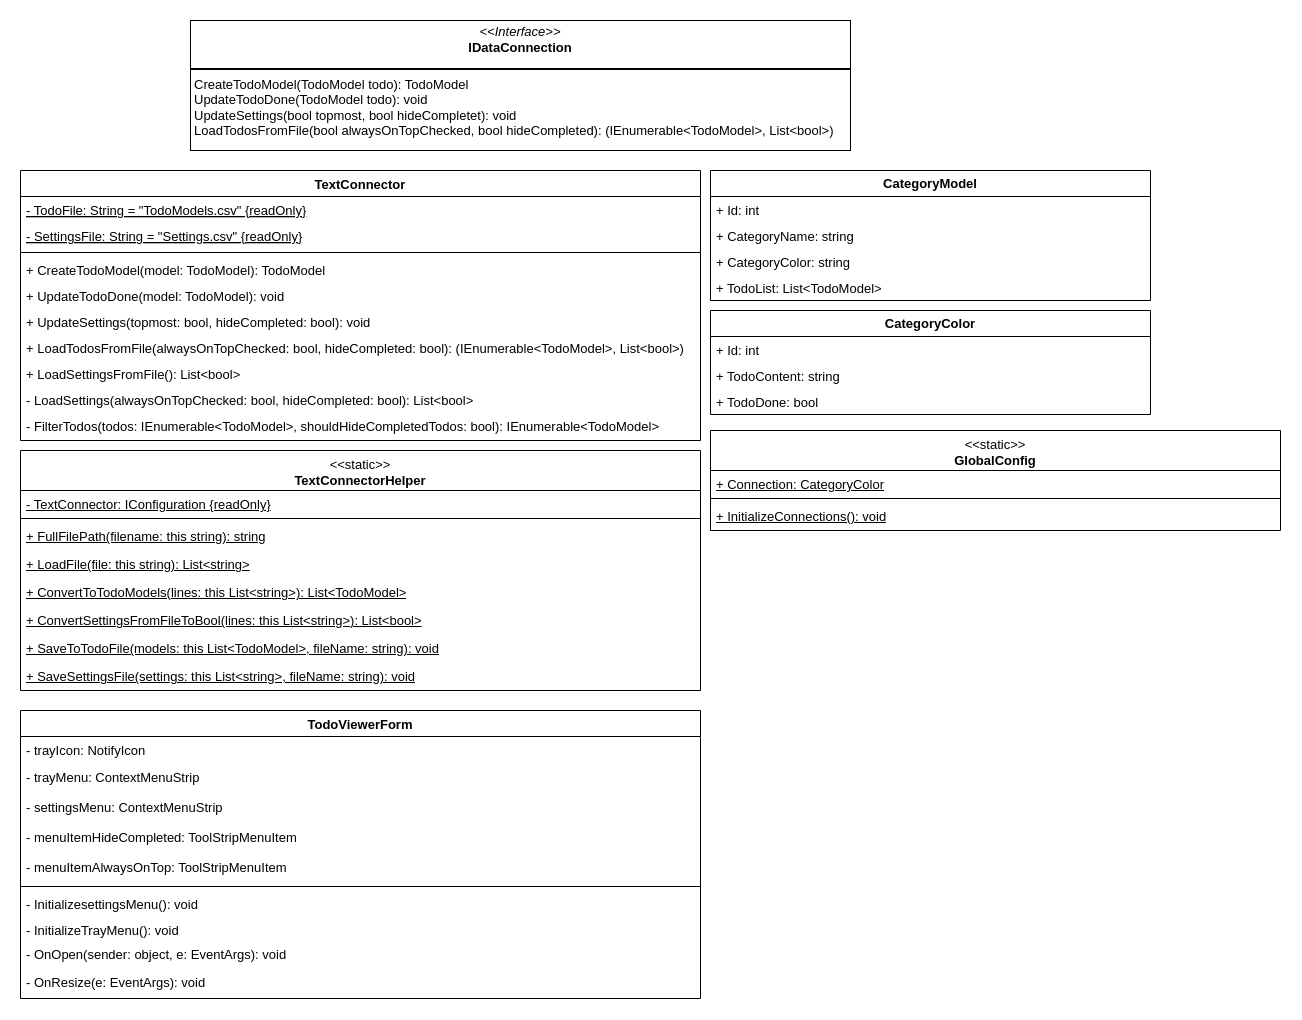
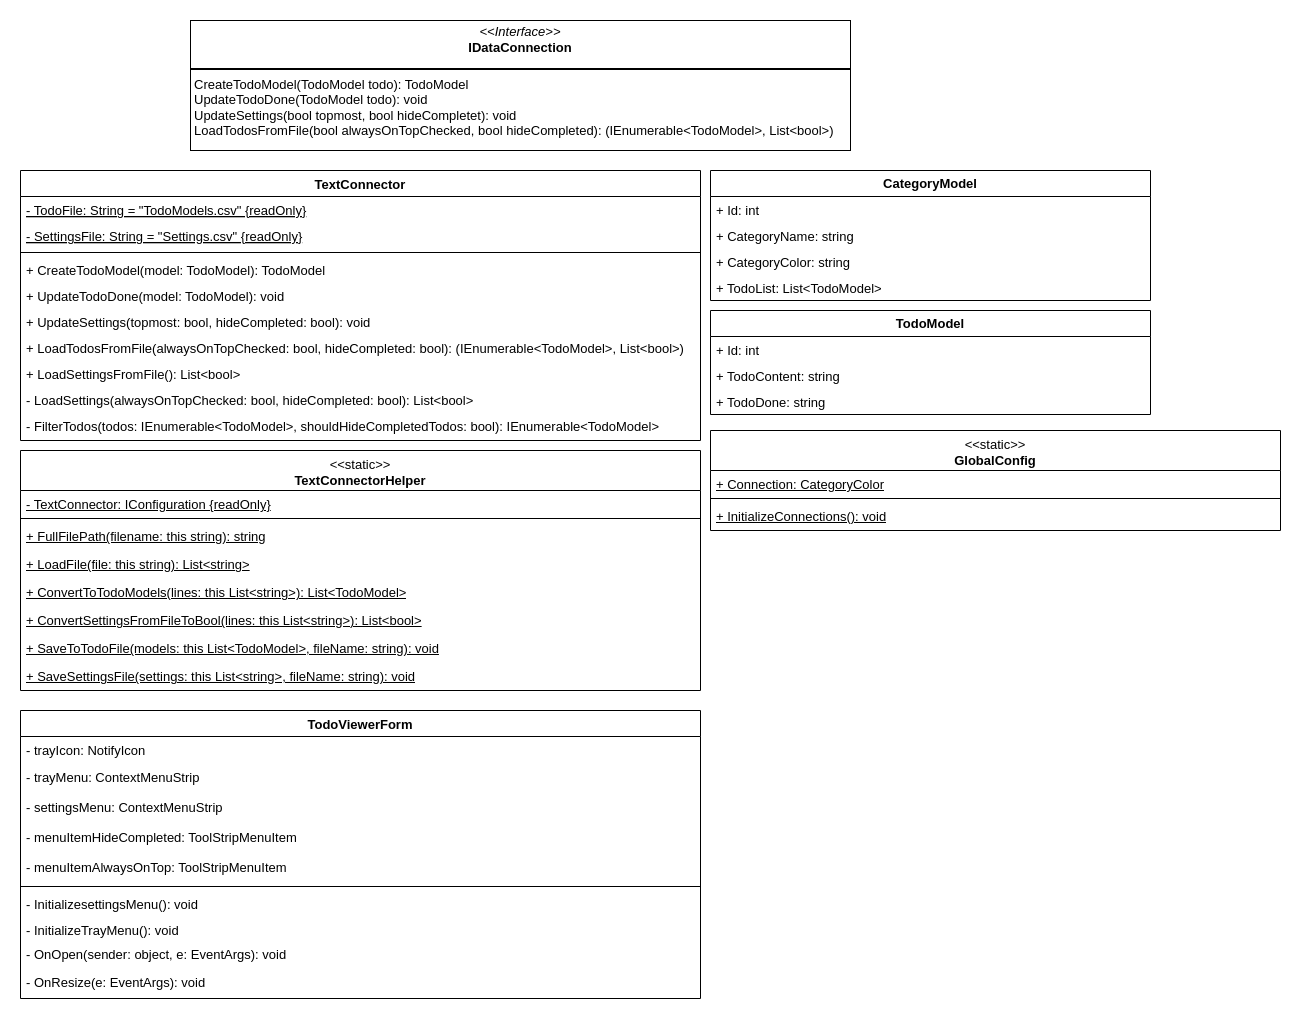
  <mxCell id="0" />
  <mxCell id="1" parent="0" />
  <mxCell id="2" value="TextConnector" style="swimlane;fontStyle=1;align=center;verticalAlign=top;childLayout=stackLayout;horizontal=1;startSize=26;horizontalStack=0;resizeParent=1;resizeLast=0;collapsible=1;marginBottom=0;rounded=0;shadow=0;strokeWidth=1;fontSize=13;labelBackgroundColor=none;labelBorderColor=none;" parent="1" vertex="1"><mxGeometry x="20" y="170" width="680" height="270" as="geometry"><mxRectangle x="550" y="140" width="160" height="26" as="alternateBounds" /></mxGeometry></mxCell>
  <mxCell id="3" value="- TodoFile: String = &quot;TodoModels.csv&quot; {readOnly}" style="text;align=left;verticalAlign=top;spacingLeft=4;spacingRight=4;overflow=hidden;rotatable=0;points=[[0,0.5],[1,0.5]];portConstraint=eastwest;fontStyle=4;fontSize=13;" parent="2" vertex="1"><mxGeometry y="26" width="680" height="26" as="geometry" /></mxCell>
  <mxCell id="4" value="- SettingsFile: String = &quot;Settings.csv&quot; {readOnly}" style="text;align=left;verticalAlign=top;spacingLeft=4;spacingRight=4;overflow=hidden;rotatable=0;points=[[0,0.5],[1,0.5]];portConstraint=eastwest;rounded=0;shadow=0;html=0;fontStyle=4;fontSize=13;labelBackgroundColor=none;" parent="2" vertex="1"><mxGeometry y="52" width="680" height="26" as="geometry" /></mxCell>
  <mxCell id="5" value="" style="line;html=1;strokeWidth=1;align=left;verticalAlign=middle;spacingTop=-1;spacingLeft=3;spacingRight=3;rotatable=0;labelPosition=right;points=[];portConstraint=eastwest;fontSize=13;" parent="2" vertex="1"><mxGeometry y="78" width="680" height="8" as="geometry" /></mxCell>
  <mxCell id="6" value="+ CreateTodoModel(model: TodoModel): TodoModel" style="text;align=left;verticalAlign=top;spacingLeft=4;spacingRight=4;overflow=hidden;rotatable=0;points=[[0,0.5],[1,0.5]];portConstraint=eastwest;fontSize=13;" parent="2" vertex="1"><mxGeometry y="86" width="680" height="26" as="geometry" /></mxCell>
  <mxCell id="7" value="+ UpdateTodoDone(model: TodoModel): void" style="text;align=left;verticalAlign=top;spacingLeft=4;spacingRight=4;overflow=hidden;rotatable=0;points=[[0,0.5],[1,0.5]];portConstraint=eastwest;fontSize=13;" vertex="1" parent="2"><mxGeometry y="112" width="680" height="26" as="geometry" /></mxCell>
  <mxCell id="8" value="+ UpdateSettings(topmost: bool, hideCompleted: bool): void" style="text;align=left;verticalAlign=top;spacingLeft=4;spacingRight=4;overflow=hidden;rotatable=0;points=[[0,0.5],[1,0.5]];portConstraint=eastwest;fontSize=13;" vertex="1" parent="2"><mxGeometry y="138" width="680" height="26" as="geometry" /></mxCell>
  <mxCell id="9" value="+ LoadTodosFromFile(alwaysOnTopChecked: bool, hideCompleted: bool): (IEnumerable&lt;TodoModel&gt;, List&lt;bool&gt;)" style="text;align=left;verticalAlign=top;spacingLeft=4;spacingRight=4;overflow=hidden;rotatable=0;points=[[0,0.5],[1,0.5]];portConstraint=eastwest;fontSize=13;" vertex="1" parent="2"><mxGeometry y="164" width="680" height="26" as="geometry" /></mxCell>
  <mxCell id="10" value="+ LoadSettingsFromFile(): List&lt;bool&gt;" style="text;align=left;verticalAlign=top;spacingLeft=4;spacingRight=4;overflow=hidden;rotatable=0;points=[[0,0.5],[1,0.5]];portConstraint=eastwest;fontSize=13;" vertex="1" parent="2"><mxGeometry y="190" width="680" height="26" as="geometry" /></mxCell>
  <mxCell id="11" value="- LoadSettings(alwaysOnTopChecked: bool, hideCompleted: bool): List&lt;bool&gt;" style="text;align=left;verticalAlign=top;spacingLeft=4;spacingRight=4;overflow=hidden;rotatable=0;points=[[0,0.5],[1,0.5]];portConstraint=eastwest;fontSize=13;" vertex="1" parent="2"><mxGeometry y="216" width="680" height="26" as="geometry" /></mxCell>
  <mxCell id="12" value="- FilterTodos(todos: IEnumerable&lt;TodoModel&gt;, shouldHideCompletedTodos: bool): IEnumerable&lt;TodoModel&gt;" style="text;align=left;verticalAlign=top;spacingLeft=4;spacingRight=4;overflow=hidden;rotatable=0;points=[[0,0.5],[1,0.5]];portConstraint=eastwest;fontSize=13;" vertex="1" parent="2"><mxGeometry y="242" width="680" height="26" as="geometry" /></mxCell>
  <mxCell id="13" value="&lt;p style=&quot;margin: 4px 0px 0px; font-size: 13px;&quot;&gt;&lt;/p&gt;&lt;div style=&quot;text-align: center; font-size: 13px;&quot;&gt;&lt;i style=&quot;background-color: initial; font-size: 13px;&quot;&gt;&amp;lt;&amp;lt;Interface&amp;gt;&amp;gt;&lt;/i&gt;&lt;/div&gt;&lt;b style=&quot;font-size: 13px;&quot;&gt;&lt;div style=&quot;text-align: center; font-size: 13px;&quot;&gt;&lt;b style=&quot;background-color: initial; font-size: 13px;&quot;&gt;IDataConnection&lt;/b&gt;&lt;/div&gt;&lt;/b&gt;&lt;p style=&quot;font-size: 13px;&quot;&gt;&lt;/p&gt;&lt;hr style=&quot;border-style: solid; font-size: 13px;&quot;&gt;&lt;p style=&quot;margin: 0px 0px 0px 4px; font-size: 13px;&quot;&gt;CreateTodoModel(TodoModel todo): TodoModel&lt;br style=&quot;font-size: 13px;&quot;&gt;UpdateTodoDone(TodoModel todo): void&lt;/p&gt;&lt;p style=&quot;margin: 0px 0px 0px 4px; font-size: 13px;&quot;&gt;UpdateSettings(bool topmost, bool hideCompletet): void&lt;/p&gt;&lt;p style=&quot;margin: 0px 0px 0px 4px; font-size: 13px;&quot;&gt;LoadTodosFromFile(bool alwaysOnTopChecked, bool hideCompleted): (IEnumerable&amp;lt;TodoModel&amp;gt;, List&amp;lt;bool&amp;gt;)&lt;/p&gt;" style="verticalAlign=top;align=left;overflow=fill;html=1;whiteSpace=wrap;horizontal=1;fontSize=13;" vertex="1" parent="1"><mxGeometry x="190" y="20" width="660" height="130" as="geometry" /></mxCell>
  <mxCell id="14" value="&lt;div style=&quot;font-size: 13px;&quot;&gt;&lt;span style=&quot;font-weight: normal; font-size: 13px;&quot;&gt;&amp;lt;&amp;lt;static&amp;gt;&amp;gt;&lt;/span&gt;&lt;/div&gt;TextConnectorHelper" style="swimlane;fontStyle=1;align=center;verticalAlign=top;childLayout=stackLayout;horizontal=1;startSize=40;horizontalStack=0;resizeParent=1;resizeParentMax=0;resizeLast=0;collapsible=1;marginBottom=0;whiteSpace=wrap;html=1;fontSize=13;" vertex="1" parent="1"><mxGeometry x="20" y="450" width="680" height="240" as="geometry" /></mxCell>
  <mxCell id="15" value="- TextConnector: IConfiguration {readOnly}" style="text;strokeColor=none;fillColor=none;align=left;verticalAlign=top;spacingLeft=4;spacingRight=4;overflow=hidden;rotatable=0;points=[[0,0.5],[1,0.5]];portConstraint=eastwest;whiteSpace=wrap;html=1;fontSize=13;fontStyle=4" vertex="1" parent="14"><mxGeometry y="40" width="680" height="24" as="geometry" /></mxCell>
  <mxCell id="16" value="" style="line;strokeWidth=1;fillColor=none;align=left;verticalAlign=middle;spacingTop=-1;spacingLeft=3;spacingRight=3;rotatable=0;labelPosition=right;points=[];portConstraint=eastwest;strokeColor=inherit;fontSize=13;" vertex="1" parent="14"><mxGeometry y="64" width="680" height="8" as="geometry" /></mxCell>
  <mxCell id="17" value="+ FullFilePath(filename: this string): string" style="text;strokeColor=none;fillColor=none;align=left;verticalAlign=top;spacingLeft=4;spacingRight=4;overflow=hidden;rotatable=0;points=[[0,0.5],[1,0.5]];portConstraint=eastwest;whiteSpace=wrap;html=1;fontSize=13;fontStyle=4" vertex="1" parent="14"><mxGeometry y="72" width="680" height="28" as="geometry" /></mxCell>
  <mxCell id="18" value="+ LoadFile(file: this string): List&amp;lt;string&amp;gt;" style="text;strokeColor=none;fillColor=none;align=left;verticalAlign=top;spacingLeft=4;spacingRight=4;overflow=hidden;rotatable=0;points=[[0,0.5],[1,0.5]];portConstraint=eastwest;whiteSpace=wrap;html=1;fontSize=13;fontStyle=4" vertex="1" parent="14"><mxGeometry y="100" width="680" height="28" as="geometry" /></mxCell>
  <mxCell id="19" value="+ ConvertToTodoModels(lines: this List&amp;lt;string&amp;gt;): List&amp;lt;TodoModel&amp;gt;" style="text;strokeColor=none;fillColor=none;align=left;verticalAlign=top;spacingLeft=4;spacingRight=4;overflow=hidden;rotatable=0;points=[[0,0.5],[1,0.5]];portConstraint=eastwest;whiteSpace=wrap;html=1;fontSize=13;fontStyle=4" vertex="1" parent="14"><mxGeometry y="128" width="680" height="28" as="geometry" /></mxCell>
  <mxCell id="20" value="+ ConvertSettingsFromFileToBool(lines: this List&amp;lt;string&amp;gt;): List&amp;lt;bool&amp;gt;" style="text;strokeColor=none;fillColor=none;align=left;verticalAlign=top;spacingLeft=4;spacingRight=4;overflow=hidden;rotatable=0;points=[[0,0.5],[1,0.5]];portConstraint=eastwest;whiteSpace=wrap;html=1;fontSize=13;fontStyle=4" vertex="1" parent="14"><mxGeometry y="156" width="680" height="28" as="geometry" /></mxCell>
  <mxCell id="21" value="+ SaveToTodoFile(models: this List&amp;lt;TodoModel&amp;gt;, fileName: string): void" style="text;strokeColor=none;fillColor=none;align=left;verticalAlign=top;spacingLeft=4;spacingRight=4;overflow=hidden;rotatable=0;points=[[0,0.5],[1,0.5]];portConstraint=eastwest;whiteSpace=wrap;html=1;fontSize=13;fontStyle=4" vertex="1" parent="14"><mxGeometry y="184" width="680" height="28" as="geometry" /></mxCell>
  <mxCell id="22" value="+ SaveSettingsFile(settings: this List&amp;lt;string&amp;gt;, fileName: string): void" style="text;strokeColor=none;fillColor=none;align=left;verticalAlign=top;spacingLeft=4;spacingRight=4;overflow=hidden;rotatable=0;points=[[0,0.5],[1,0.5]];portConstraint=eastwest;whiteSpace=wrap;html=1;fontSize=13;fontStyle=4" vertex="1" parent="14"><mxGeometry y="212" width="680" height="28" as="geometry" /></mxCell>
  <mxCell id="23" value="&lt;b style=&quot;font-size: 13px;&quot;&gt;CategoryModel&lt;/b&gt;" style="swimlane;fontStyle=0;childLayout=stackLayout;horizontal=1;startSize=26;fillColor=none;horizontalStack=0;resizeParent=1;resizeParentMax=0;resizeLast=0;collapsible=1;marginBottom=0;whiteSpace=wrap;html=1;fontSize=13;" vertex="1" parent="1"><mxGeometry x="710" y="170" width="440" height="130" as="geometry" /></mxCell>
  <mxCell id="24" value="+ Id: int" style="text;strokeColor=none;fillColor=none;align=left;verticalAlign=top;spacingLeft=4;spacingRight=4;overflow=hidden;rotatable=0;points=[[0,0.5],[1,0.5]];portConstraint=eastwest;whiteSpace=wrap;html=1;fontSize=13;" vertex="1" parent="23"><mxGeometry y="26" width="440" height="26" as="geometry" /></mxCell>
  <mxCell id="25" value="+ CategoryName: string" style="text;strokeColor=none;fillColor=none;align=left;verticalAlign=top;spacingLeft=4;spacingRight=4;overflow=hidden;rotatable=0;points=[[0,0.5],[1,0.5]];portConstraint=eastwest;whiteSpace=wrap;html=1;fontSize=13;" vertex="1" parent="23"><mxGeometry y="52" width="440" height="26" as="geometry" /></mxCell>
  <mxCell id="26" value="+ CategoryColor: string" style="text;strokeColor=none;fillColor=none;align=left;verticalAlign=top;spacingLeft=4;spacingRight=4;overflow=hidden;rotatable=0;points=[[0,0.5],[1,0.5]];portConstraint=eastwest;whiteSpace=wrap;html=1;fontSize=13;" vertex="1" parent="23"><mxGeometry y="78" width="440" height="26" as="geometry" /></mxCell>
  <mxCell id="27" value="+ TodoList: List&amp;lt;TodoModel&amp;gt;" style="text;strokeColor=none;fillColor=none;align=left;verticalAlign=top;spacingLeft=4;spacingRight=4;overflow=hidden;rotatable=0;points=[[0,0.5],[1,0.5]];portConstraint=eastwest;whiteSpace=wrap;html=1;fontSize=13;" vertex="1" parent="23"><mxGeometry y="104" width="440" height="26" as="geometry" /></mxCell>
- <mxCell id="28" value="&lt;div style=&quot;font-size: 13px;&quot;&gt;&lt;b style=&quot;background-color: initial; font-size: 13px;&quot;&gt;CategoryColor&lt;/b&gt;&lt;br style=&quot;font-size: 13px;&quot;&gt;&lt;/div&gt;" style="swimlane;fontStyle=0;childLayout=stackLayout;horizontal=1;startSize=26;fillColor=none;horizontalStack=0;resizeParent=1;resizeParentMax=0;resizeLast=0;collapsible=1;marginBottom=0;whiteSpace=wrap;html=1;fontSize=13;" vertex="1" parent="1"><mxGeometry x="710" y="310" width="440" height="104" as="geometry" /></mxCell>
+ <mxCell id="28" value="&lt;div style=&quot;font-size: 13px;&quot;&gt;&lt;b style=&quot;background-color: initial; font-size: 13px;&quot;&gt;TodoModel&lt;/b&gt;&lt;br style=&quot;font-size: 13px;&quot;&gt;&lt;/div&gt;" style="swimlane;fontStyle=0;childLayout=stackLayout;horizontal=1;startSize=26;fillColor=none;horizontalStack=0;resizeParent=1;resizeParentMax=0;resizeLast=0;collapsible=1;marginBottom=0;whiteSpace=wrap;html=1;fontSize=13;" vertex="1" parent="1"><mxGeometry x="710" y="310" width="440" height="104" as="geometry" /></mxCell>
  <mxCell id="29" value="+ Id: int" style="text;strokeColor=none;fillColor=none;align=left;verticalAlign=top;spacingLeft=4;spacingRight=4;overflow=hidden;rotatable=0;points=[[0,0.5],[1,0.5]];portConstraint=eastwest;whiteSpace=wrap;html=1;fontSize=13;" vertex="1" parent="28"><mxGeometry y="26" width="440" height="26" as="geometry" /></mxCell>
  <mxCell id="30" value="+ TodoContent: string" style="text;strokeColor=none;fillColor=none;align=left;verticalAlign=top;spacingLeft=4;spacingRight=4;overflow=hidden;rotatable=0;points=[[0,0.5],[1,0.5]];portConstraint=eastwest;whiteSpace=wrap;html=1;fontSize=13;" vertex="1" parent="28"><mxGeometry y="52" width="440" height="26" as="geometry" /></mxCell>
- <mxCell id="31" value="+ TodoDone: bool" style="text;strokeColor=none;fillColor=none;align=left;verticalAlign=top;spacingLeft=4;spacingRight=4;overflow=hidden;rotatable=0;points=[[0,0.5],[1,0.5]];portConstraint=eastwest;whiteSpace=wrap;html=1;fontSize=13;" vertex="1" parent="28"><mxGeometry y="78" width="440" height="26" as="geometry" /></mxCell>
+ <mxCell id="31" value="+ TodoDone: string" style="text;strokeColor=none;fillColor=none;align=left;verticalAlign=top;spacingLeft=4;spacingRight=4;overflow=hidden;rotatable=0;points=[[0,0.5],[1,0.5]];portConstraint=eastwest;whiteSpace=wrap;html=1;fontSize=13;" vertex="1" parent="28"><mxGeometry y="78" width="440" height="26" as="geometry" /></mxCell>
  <mxCell id="32" value="&lt;div style=&quot;font-size: 13px;&quot;&gt;&lt;span style=&quot;font-weight: normal; font-size: 13px;&quot;&gt;&amp;lt;&amp;lt;static&amp;gt;&amp;gt;&lt;/span&gt;&lt;/div&gt;&lt;div style=&quot;font-size: 13px;&quot;&gt;&lt;span style=&quot;font-size: 13px;&quot;&gt;GlobalConfig&lt;/span&gt;&lt;/div&gt;" style="swimlane;fontStyle=1;align=center;verticalAlign=top;childLayout=stackLayout;horizontal=1;startSize=40;horizontalStack=0;resizeParent=1;resizeParentMax=0;resizeLast=0;collapsible=1;marginBottom=0;whiteSpace=wrap;html=1;fontSize=13;" vertex="1" parent="1"><mxGeometry x="710" y="430" width="570" height="100" as="geometry" /></mxCell>
  <mxCell id="33" value="+ Connection: CategoryColor" style="text;strokeColor=none;fillColor=none;align=left;verticalAlign=top;spacingLeft=4;spacingRight=4;overflow=hidden;rotatable=0;points=[[0,0.5],[1,0.5]];portConstraint=eastwest;whiteSpace=wrap;html=1;fontSize=13;fontStyle=4" vertex="1" parent="32"><mxGeometry y="40" width="570" height="24" as="geometry" /></mxCell>
  <mxCell id="34" value="" style="line;strokeWidth=1;fillColor=none;align=left;verticalAlign=middle;spacingTop=-1;spacingLeft=3;spacingRight=3;rotatable=0;labelPosition=right;points=[];portConstraint=eastwest;strokeColor=inherit;fontSize=13;" vertex="1" parent="32"><mxGeometry y="64" width="570" height="8" as="geometry" /></mxCell>
  <mxCell id="35" value="+ InitializeConnections(): void" style="text;strokeColor=none;fillColor=none;align=left;verticalAlign=top;spacingLeft=4;spacingRight=4;overflow=hidden;rotatable=0;points=[[0,0.5],[1,0.5]];portConstraint=eastwest;whiteSpace=wrap;html=1;fontSize=13;fontStyle=4" vertex="1" parent="32"><mxGeometry y="72" width="570" height="28" as="geometry" /></mxCell>
  <mxCell id="36" value="&lt;div style=&quot;font-size: 13px;&quot;&gt;&lt;span style=&quot;background-color: initial; font-size: 13px;&quot;&gt;TodoViewerForm&lt;/span&gt;&lt;br style=&quot;font-size: 13px;&quot;&gt;&lt;/div&gt;" style="swimlane;fontStyle=1;align=center;verticalAlign=top;childLayout=stackLayout;horizontal=1;startSize=26;horizontalStack=0;resizeParent=1;resizeParentMax=0;resizeLast=0;collapsible=1;marginBottom=0;whiteSpace=wrap;html=1;fontSize=13;" vertex="1" parent="1"><mxGeometry x="20" y="710" width="680" height="288" as="geometry" /></mxCell>
  <mxCell id="37" value="- trayIcon: NotifyIcon" style="text;strokeColor=none;fillColor=none;align=left;verticalAlign=top;spacingLeft=4;spacingRight=4;overflow=hidden;rotatable=0;points=[[0,0.5],[1,0.5]];portConstraint=eastwest;whiteSpace=wrap;html=1;fontSize=13;" vertex="1" parent="36"><mxGeometry y="26" width="680" height="26" as="geometry" /></mxCell>
  <mxCell id="38" value="- trayMenu: ContextMenuStrip" style="text;strokeColor=none;align=left;fillColor=none;html=1;verticalAlign=middle;whiteSpace=wrap;rounded=0;fontSize=13;spacingLeft=4;spacingRight=4;" vertex="1" parent="36"><mxGeometry y="52" width="680" height="30" as="geometry" /></mxCell>
  <mxCell id="39" value="- settingsMenu: ContextMenuStrip" style="text;strokeColor=none;align=left;fillColor=none;html=1;verticalAlign=middle;whiteSpace=wrap;rounded=0;fontSize=13;spacingLeft=4;spacingRight=4;" vertex="1" parent="36"><mxGeometry y="82" width="680" height="30" as="geometry" /></mxCell>
  <mxCell id="40" value="- menuItemHideCompleted: ToolStripMenuItem" style="text;strokeColor=none;align=left;fillColor=none;html=1;verticalAlign=middle;whiteSpace=wrap;rounded=0;fontSize=13;spacingLeft=4;spacingRight=4;" vertex="1" parent="36"><mxGeometry y="112" width="680" height="30" as="geometry" /></mxCell>
  <mxCell id="41" value="- menuItemAlwaysOnTop: ToolStripMenuItem" style="text;strokeColor=none;align=left;fillColor=none;html=1;verticalAlign=middle;whiteSpace=wrap;rounded=0;fontSize=13;spacingLeft=4;spacingRight=4;" vertex="1" parent="36"><mxGeometry y="142" width="680" height="30" as="geometry" /></mxCell>
  <mxCell id="42" value="" style="line;strokeWidth=1;fillColor=none;align=left;verticalAlign=middle;spacingTop=-1;spacingLeft=3;spacingRight=3;rotatable=0;labelPosition=right;points=[];portConstraint=eastwest;strokeColor=inherit;fontSize=13;" vertex="1" parent="36"><mxGeometry y="172" width="680" height="8" as="geometry" /></mxCell>
  <mxCell id="43" value="- InitializesettingsMenu(): void" style="text;strokeColor=none;fillColor=none;align=left;verticalAlign=top;spacingLeft=4;spacingRight=4;overflow=hidden;rotatable=0;points=[[0,0.5],[1,0.5]];portConstraint=eastwest;whiteSpace=wrap;html=1;fontSize=13;" vertex="1" parent="36"><mxGeometry y="180" width="680" height="26" as="geometry" /></mxCell>
  <mxCell id="44" value="- InitializeTrayMenu(): void" style="text;strokeColor=none;fillColor=none;align=left;verticalAlign=top;spacingLeft=4;spacingRight=4;overflow=hidden;rotatable=0;points=[[0,0.5],[1,0.5]];portConstraint=eastwest;whiteSpace=wrap;html=1;fontSize=13;" vertex="1" parent="36"><mxGeometry y="206" width="680" height="24" as="geometry" /></mxCell>
  <mxCell id="45" value="- OnOpen(sender: object, e: EventArgs): void" style="text;whiteSpace=wrap;html=1;spacingLeft=4;spacingRight=4;fontSize=13;" vertex="1" parent="36"><mxGeometry y="230" width="680" height="28" as="geometry" /></mxCell>
  <mxCell id="46" value="- OnResize(e: EventArgs): void" style="text;strokeColor=none;align=left;fillColor=none;html=1;verticalAlign=top;whiteSpace=wrap;rounded=0;spacingLeft=4;spacingRight=4;fontSize=13;" vertex="1" parent="36"><mxGeometry y="258" width="680" height="30" as="geometry" /></mxCell>
